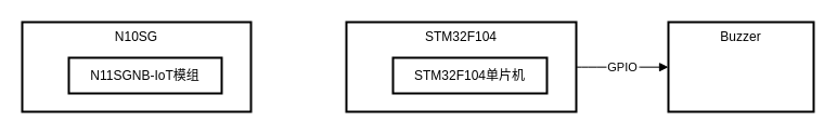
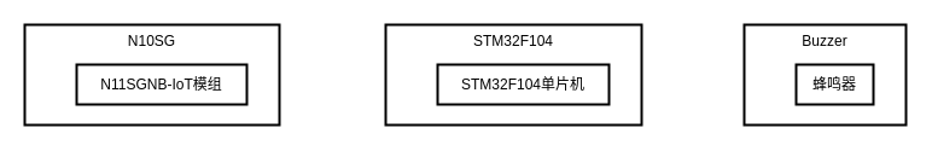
  <mxCell id="0" />
  <mxCell id="1" parent="0" />
  <mxCell id="2" value="Buzzer" style="whiteSpace=wrap;strokeWidth=2;verticalAlign=top;" vertex="1" parent="1"><mxGeometry x="616" y="20" width="134" height="83" as="geometry" /></mxCell>
+ <mxCell id="3" value="蜂鸣器" style="whiteSpace=wrap;strokeWidth=2;" vertex="1" parent="2"><mxGeometry x="43" y="33" width="64" height="33" as="geometry" /></mxCell>
  <mxCell id="4" value="STM32F104" style="whiteSpace=wrap;strokeWidth=2;verticalAlign=top;" vertex="1" parent="1"><mxGeometry x="319" y="20" width="212" height="83" as="geometry" /></mxCell>
  <mxCell id="5" value="STM32F104单片机" style="whiteSpace=wrap;strokeWidth=2;" vertex="1" parent="4"><mxGeometry x="43" y="33" width="142" height="33" as="geometry" /></mxCell>
  <mxCell id="6" value="N10SG" style="whiteSpace=wrap;strokeWidth=2;verticalAlign=top;" vertex="1" parent="1"><mxGeometry x="20" y="20" width="211" height="83" as="geometry" /></mxCell>
  <mxCell id="7" value="N11SGNB-IoT模组" style="whiteSpace=wrap;strokeWidth=2;" vertex="1" parent="6"><mxGeometry x="43" y="33" width="141" height="33" as="geometry" /></mxCell>
- <mxCell id="8" value="GPIO" style="curved=1;startArrow=none;endArrow=block;exitX=1.002;exitY=0.502;entryX=0.002;entryY=0.502;rounded=0;" edge="1" parent="1" source="4" target="2"><mxGeometry relative="1" as="geometry"><Array as="points" /></mxGeometry></mxCell>
